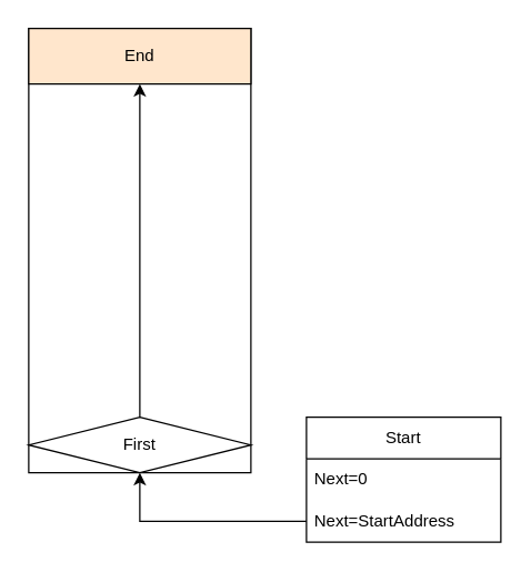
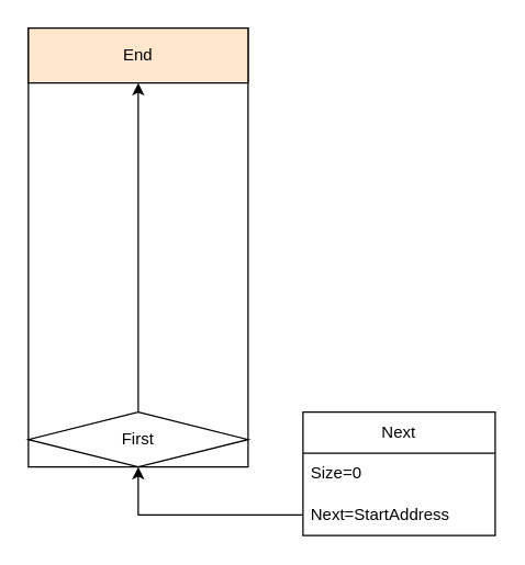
  <mxCell id="0" />
  <mxCell id="1" parent="0" />
  <mxCell id="2" value="" style="rounded=0;whiteSpace=wrap;html=1;" vertex="1" parent="1"><mxGeometry x="20" y="20" width="160" height="320" as="geometry" /></mxCell>
- <mxCell id="3" value="Start" style="swimlane;fontStyle=0;childLayout=stackLayout;horizontal=1;startSize=30;horizontalStack=0;resizeParent=1;resizeParentMax=0;resizeLast=0;collapsible=1;marginBottom=0;whiteSpace=wrap;html=1;" vertex="1" parent="1"><mxGeometry x="220" y="300" width="140" height="90" as="geometry" /></mxCell>
- <mxCell id="4" value="Next=0" style="text;strokeColor=none;fillColor=none;align=left;verticalAlign=middle;spacingLeft=4;spacingRight=4;overflow=hidden;points=[[0,0.5],[1,0.5]];portConstraint=eastwest;rotatable=0;whiteSpace=wrap;html=1;" vertex="1" parent="3"><mxGeometry y="30" width="140" height="30" as="geometry" /></mxCell>
+ <mxCell id="3" value="Next" style="swimlane;fontStyle=0;childLayout=stackLayout;horizontal=1;startSize=30;horizontalStack=0;resizeParent=1;resizeParentMax=0;resizeLast=0;collapsible=1;marginBottom=0;whiteSpace=wrap;html=1;" vertex="1" parent="1"><mxGeometry x="220" y="300" width="140" height="90" as="geometry" /></mxCell>
+ <mxCell id="4" value="Size=0" style="text;strokeColor=none;fillColor=none;align=left;verticalAlign=middle;spacingLeft=4;spacingRight=4;overflow=hidden;points=[[0,0.5],[1,0.5]];portConstraint=eastwest;rotatable=0;whiteSpace=wrap;html=1;" vertex="1" parent="3"><mxGeometry y="30" width="140" height="30" as="geometry" /></mxCell>
  <mxCell id="5" value="Next=StartAddress" style="text;strokeColor=none;fillColor=none;align=left;verticalAlign=middle;spacingLeft=4;spacingRight=4;overflow=hidden;points=[[0,0.5],[1,0.5]];portConstraint=eastwest;rotatable=0;whiteSpace=wrap;html=1;" vertex="1" parent="3"><mxGeometry y="60" width="140" height="30" as="geometry" /></mxCell>
  <mxCell id="6" style="edgeStyle=orthogonalEdgeStyle;rounded=0;orthogonalLoop=1;jettySize=auto;html=1;entryX=0.5;entryY=1;entryDx=0;entryDy=0;" edge="1" parent="1" source="5" target="2"><mxGeometry relative="1" as="geometry" /></mxCell>
  <mxCell id="7" value="End" style="rounded=0;whiteSpace=wrap;html=1;fillColor=#ffe6cc;" vertex="1" parent="1"><mxGeometry x="20" y="20" width="160" height="40" as="geometry" /></mxCell>
  <mxCell id="8" style="edgeStyle=orthogonalEdgeStyle;rounded=0;orthogonalLoop=1;jettySize=auto;html=1;" edge="1" parent="1" source="9" target="7"><mxGeometry relative="1" as="geometry" /></mxCell>
  <mxCell id="9" value="First" style="rhombus;whiteSpace=wrap;html=1;" vertex="1" parent="1"><mxGeometry x="20" y="300" width="160" height="40" as="geometry" /></mxCell>
